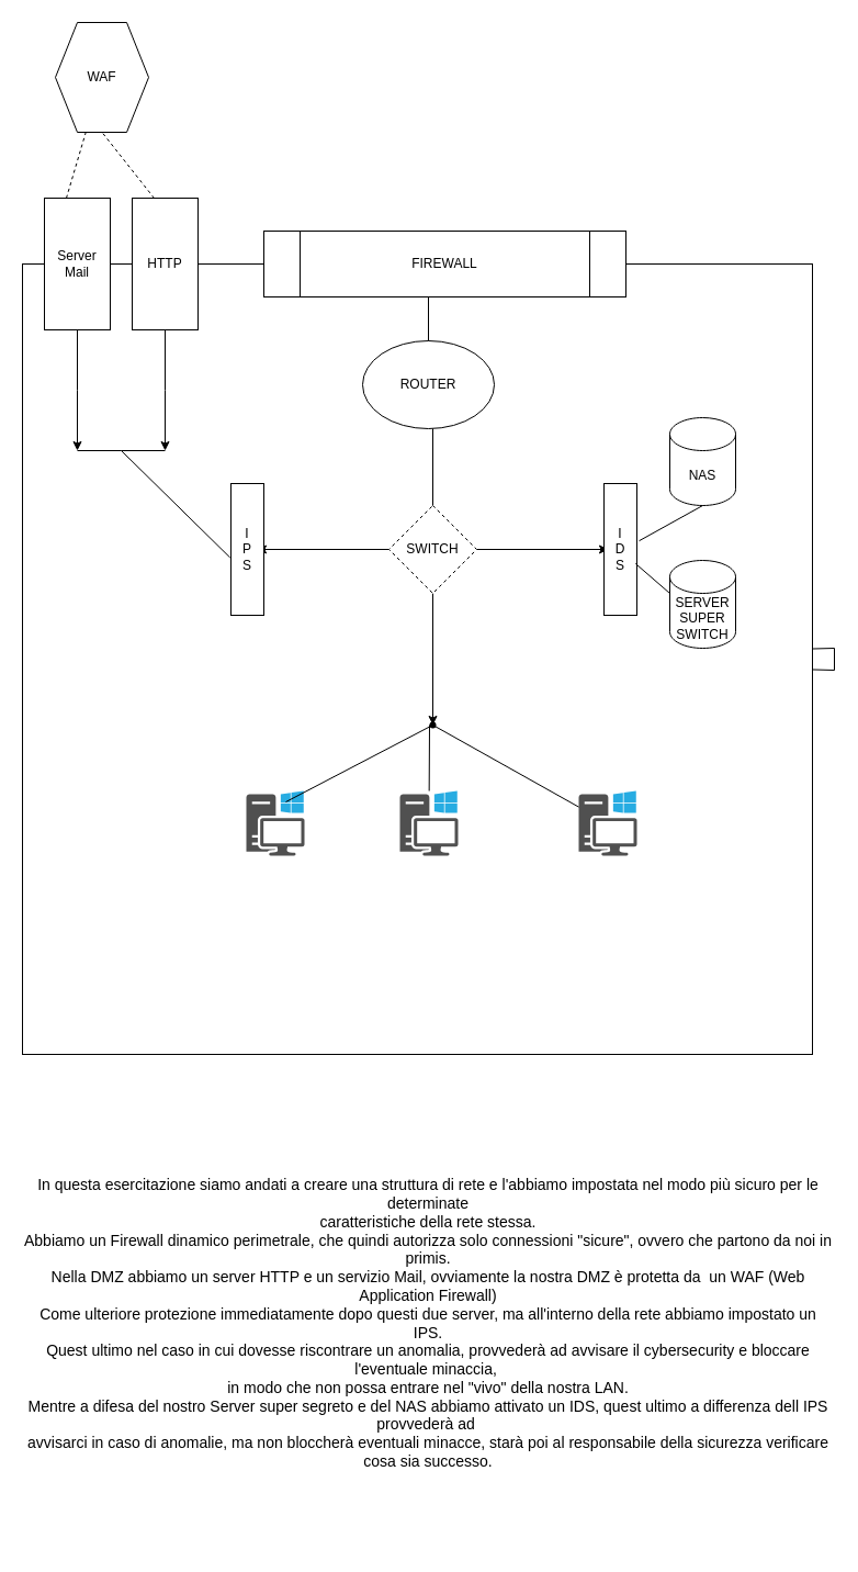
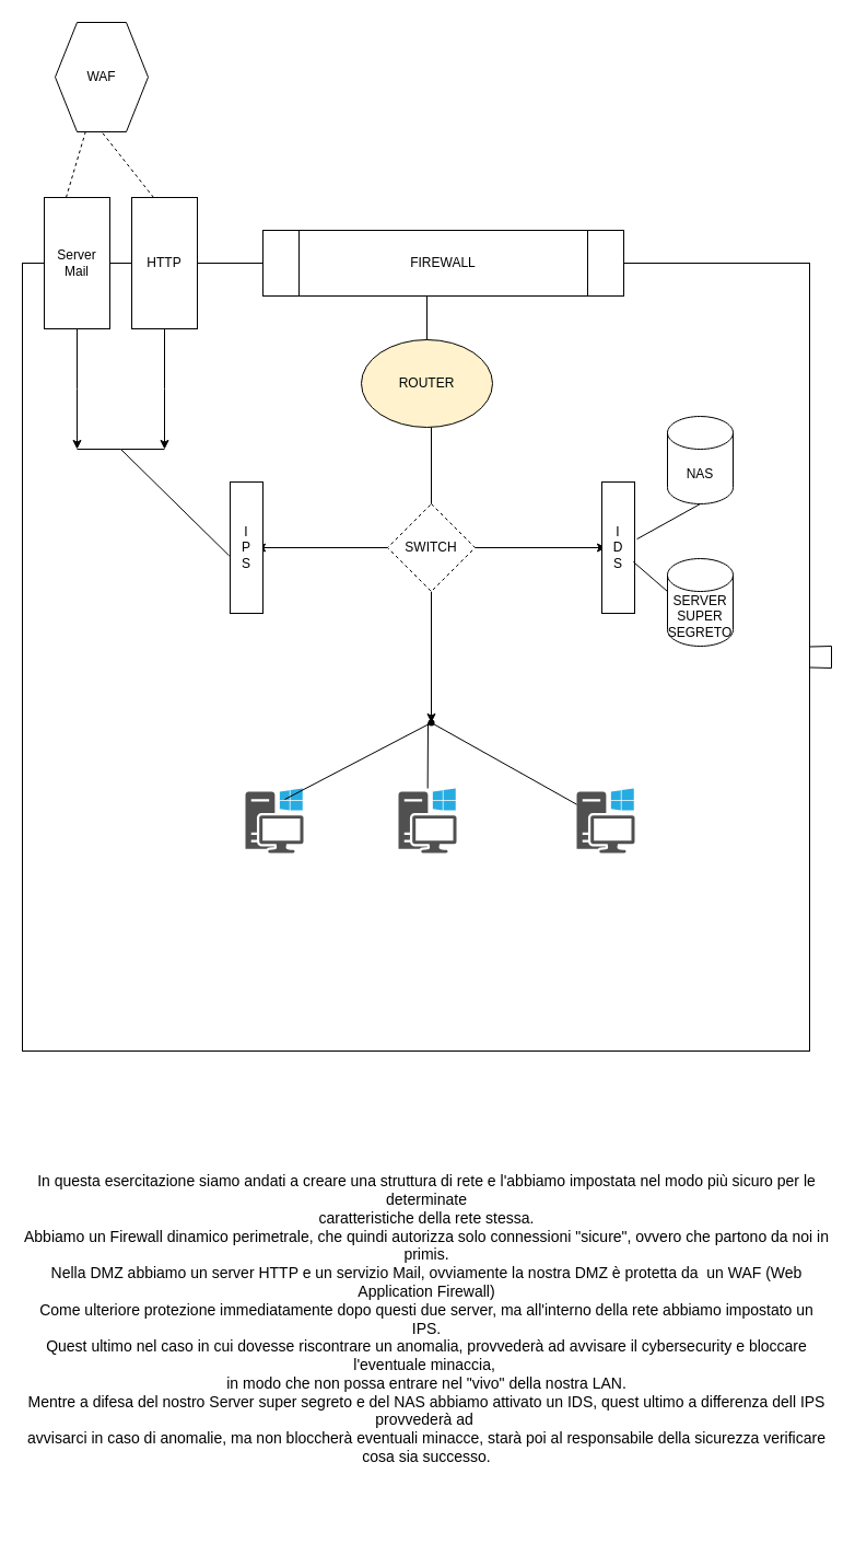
  <mxCell id="0" />
  <mxCell id="1" parent="0" />
  <mxCell id="2" value="" style="whiteSpace=wrap;html=1;aspect=fixed;" vertex="1" parent="1"><mxGeometry x="20" y="240" width="720" height="720" as="geometry" /></mxCell>
  <mxCell id="3" value="FIREWALL" style="shape=process;whiteSpace=wrap;html=1;backgroundOutline=1;" vertex="1" parent="1"><mxGeometry x="240" y="210" width="330" height="60" as="geometry" /></mxCell>
  <mxCell id="4" value="" style="edgeStyle=orthogonalEdgeStyle;rounded=0;orthogonalLoop=1;jettySize=auto;html=1;" edge="1" parent="1" source="5"><mxGeometry relative="1" as="geometry"><mxPoint x="70" y="410" as="targetPoint" /></mxGeometry></mxCell>
  <mxCell id="5" value="Server&lt;br&gt;Mail" style="rounded=0;whiteSpace=wrap;html=1;direction=south;" vertex="1" parent="1"><mxGeometry x="40" y="180" width="60" height="120" as="geometry" /></mxCell>
  <mxCell id="6" value="" style="edgeStyle=orthogonalEdgeStyle;rounded=0;orthogonalLoop=1;jettySize=auto;html=1;" edge="1" parent="1" source="7"><mxGeometry relative="1" as="geometry"><mxPoint x="150" y="410" as="targetPoint" /></mxGeometry></mxCell>
  <mxCell id="7" value="HTTP" style="rounded=0;whiteSpace=wrap;html=1;direction=south;" vertex="1" parent="1"><mxGeometry x="120" y="180" width="60" height="120" as="geometry" /></mxCell>
  <mxCell id="8" value="WAF" style="shape=hexagon;perimeter=hexagonPerimeter2;whiteSpace=wrap;html=1;fixedSize=1;" vertex="1" parent="1"><mxGeometry x="50" y="20" width="85" height="100" as="geometry" /></mxCell>
  <mxCell id="9" value="" style="endArrow=none;dashed=1;html=1;rounded=0;" edge="1" parent="1" target="8"><mxGeometry width="50" height="50" relative="1" as="geometry"><mxPoint x="60" y="180" as="sourcePoint" /><mxPoint x="110" y="130" as="targetPoint" /></mxGeometry></mxCell>
  <mxCell id="10" value="" style="endArrow=none;dashed=1;html=1;rounded=0;entryX=0.5;entryY=1;entryDx=0;entryDy=0;" edge="1" parent="1" target="8"><mxGeometry width="50" height="50" relative="1" as="geometry"><mxPoint x="140" y="180" as="sourcePoint" /><mxPoint x="190" y="130" as="targetPoint" /></mxGeometry></mxCell>
- <mxCell id="11" value="ROUTER" style="ellipse;whiteSpace=wrap;html=1;" vertex="1" parent="1"><mxGeometry x="330" y="310" width="120" height="80" as="geometry" /></mxCell>
+ <mxCell id="11" value="ROUTER" style="ellipse;whiteSpace=wrap;html=1;fillColor=#fff2cc;" vertex="1" parent="1"><mxGeometry x="330" y="310" width="120" height="80" as="geometry" /></mxCell>
  <mxCell id="12" value="" style="edgeStyle=orthogonalEdgeStyle;rounded=0;orthogonalLoop=1;jettySize=auto;html=1;" edge="1" parent="1" source="15" target="19"><mxGeometry relative="1" as="geometry" /></mxCell>
  <mxCell id="13" value="" style="edgeStyle=orthogonalEdgeStyle;rounded=0;orthogonalLoop=1;jettySize=auto;html=1;" edge="1" parent="1" source="15" target="20"><mxGeometry relative="1" as="geometry" /></mxCell>
  <mxCell id="14" value="" style="edgeStyle=orthogonalEdgeStyle;rounded=0;orthogonalLoop=1;jettySize=auto;html=1;" edge="1" parent="1" source="15" target="21"><mxGeometry relative="1" as="geometry" /></mxCell>
  <mxCell id="15" value="SWITCH" style="rhombus;whiteSpace=wrap;html=1;dashed=1;" vertex="1" parent="1"><mxGeometry x="354" y="460" width="80" height="80" as="geometry" /></mxCell>
  <mxCell id="16" value="NAS" style="shape=cylinder3;whiteSpace=wrap;html=1;boundedLbl=1;backgroundOutline=1;size=15;" vertex="1" parent="1"><mxGeometry x="610" y="380" width="60" height="80" as="geometry" /></mxCell>
- <mxCell id="17" value="SERVER&lt;br&gt;SUPER&lt;br&gt;SWITCH" style="shape=cylinder3;whiteSpace=wrap;html=1;boundedLbl=1;backgroundOutline=1;size=15;" vertex="1" parent="1"><mxGeometry x="610" y="510" width="60" height="80" as="geometry" /></mxCell>
+ <mxCell id="17" value="SERVER&lt;br&gt;SUPER&lt;br&gt;SEGRETO" style="shape=cylinder3;whiteSpace=wrap;html=1;boundedLbl=1;backgroundOutline=1;size=15;" vertex="1" parent="1"><mxGeometry x="610" y="510" width="60" height="80" as="geometry" /></mxCell>
  <mxCell id="18" value="" style="endArrow=none;html=1;rounded=0;exitX=0.5;exitY=0;exitDx=0;exitDy=0;" edge="1" parent="1" source="15"><mxGeometry width="50" height="50" relative="1" as="geometry"><mxPoint x="344" y="440" as="sourcePoint" /><mxPoint x="394" y="390" as="targetPoint" /></mxGeometry></mxCell>
  <mxCell id="19" value="" style="shape=waypoint;sketch=0;size=6;pointerEvents=1;points=[];fillColor=default;resizable=0;rotatable=0;perimeter=centerPerimeter;snapToPoint=1;" vertex="1" parent="1"><mxGeometry x="384" y="650" width="20" height="20" as="geometry" /></mxCell>
  <mxCell id="20" value="" style="shape=waypoint;sketch=0;size=6;pointerEvents=1;points=[];fillColor=default;resizable=0;rotatable=0;perimeter=centerPerimeter;snapToPoint=1;" vertex="1" parent="1"><mxGeometry x="544" y="490" width="20" height="20" as="geometry" /></mxCell>
  <mxCell id="21" value="" style="shape=waypoint;sketch=0;size=6;pointerEvents=1;points=[];fillColor=default;resizable=0;rotatable=0;perimeter=centerPerimeter;snapToPoint=1;" vertex="1" parent="1"><mxGeometry x="224" y="490" width="20" height="20" as="geometry" /></mxCell>
  <mxCell id="22" value="" style="endArrow=none;html=1;rounded=0;" edge="1" parent="1" source="2" target="2"><mxGeometry width="50" height="50" relative="1" as="geometry"><mxPoint x="330" y="540" as="sourcePoint" /><mxPoint x="380" y="490" as="targetPoint" /></mxGeometry></mxCell>
  <mxCell id="23" value="I&lt;br&gt;P&lt;br&gt;S" style="rounded=0;whiteSpace=wrap;html=1;direction=south;" vertex="1" parent="1"><mxGeometry x="210" y="440" width="30" height="120" as="geometry" /></mxCell>
  <mxCell id="24" value="" style="endArrow=none;html=1;rounded=0;" edge="1" parent="1"><mxGeometry width="50" height="50" relative="1" as="geometry"><mxPoint x="70" y="410.001" as="sourcePoint" /><mxPoint x="150" y="410" as="targetPoint" /><Array as="points"><mxPoint x="110" y="410" /></Array></mxGeometry></mxCell>
  <mxCell id="25" value="" style="endArrow=none;html=1;rounded=0;exitX=0.562;exitY=1.027;exitDx=0;exitDy=0;exitPerimeter=0;" edge="1" parent="1" source="23"><mxGeometry width="50" height="50" relative="1" as="geometry"><mxPoint x="60" y="460" as="sourcePoint" /><mxPoint x="110" y="410" as="targetPoint" /></mxGeometry></mxCell>
  <mxCell id="26" value="I&lt;br&gt;D&lt;br&gt;S" style="rounded=0;whiteSpace=wrap;html=1;direction=south;" vertex="1" parent="1"><mxGeometry x="550" y="440" width="30" height="120" as="geometry" /></mxCell>
  <mxCell id="27" value="" style="endArrow=none;html=1;rounded=0;exitX=0.435;exitY=-0.067;exitDx=0;exitDy=0;exitPerimeter=0;" edge="1" parent="1" source="26"><mxGeometry width="50" height="50" relative="1" as="geometry"><mxPoint x="590" y="510" as="sourcePoint" /><mxPoint x="640" y="460" as="targetPoint" /></mxGeometry></mxCell>
  <mxCell id="28" value="" style="endArrow=none;html=1;rounded=0;entryX=0.608;entryY=0.04;entryDx=0;entryDy=0;entryPerimeter=0;" edge="1" parent="1" target="26"><mxGeometry width="50" height="50" relative="1" as="geometry"><mxPoint x="610" y="540" as="sourcePoint" /><mxPoint x="570" y="570" as="targetPoint" /><Array as="points" /></mxGeometry></mxCell>
  <mxCell id="29" value="" style="endArrow=none;html=1;rounded=0;exitX=0.5;exitY=0;exitDx=0;exitDy=0;" edge="1" parent="1" source="11"><mxGeometry width="50" height="50" relative="1" as="geometry"><mxPoint x="340" y="320" as="sourcePoint" /><mxPoint x="390" y="270" as="targetPoint" /></mxGeometry></mxCell>
  <mxCell id="30" value="" style="sketch=0;pointerEvents=1;shadow=0;dashed=0;html=1;strokeColor=none;fillColor=#505050;labelPosition=center;verticalLabelPosition=bottom;verticalAlign=top;outlineConnect=0;align=center;shape=mxgraph.office.devices.workstation_pc;" vertex="1" parent="1"><mxGeometry x="224" y="720" width="53" height="59" as="geometry" /></mxCell>
  <mxCell id="31" value="" style="sketch=0;pointerEvents=1;shadow=0;dashed=0;html=1;strokeColor=none;fillColor=#505050;labelPosition=center;verticalLabelPosition=bottom;verticalAlign=top;outlineConnect=0;align=center;shape=mxgraph.office.devices.workstation_pc;" vertex="1" parent="1"><mxGeometry x="364" y="720" width="53" height="59" as="geometry" /></mxCell>
  <mxCell id="32" value="" style="sketch=0;pointerEvents=1;shadow=0;dashed=0;html=1;strokeColor=none;fillColor=#505050;labelPosition=center;verticalLabelPosition=bottom;verticalAlign=top;outlineConnect=0;align=center;shape=mxgraph.office.devices.workstation_pc;" vertex="1" parent="1"><mxGeometry x="527" y="720" width="53" height="59" as="geometry" /></mxCell>
  <mxCell id="33" value="" style="endArrow=none;html=1;rounded=0;" edge="1" parent="1" target="19"><mxGeometry width="50" height="50" relative="1" as="geometry"><mxPoint x="260" y="730" as="sourcePoint" /><mxPoint x="310" y="680" as="targetPoint" /></mxGeometry></mxCell>
  <mxCell id="34" value="" style="endArrow=none;html=1;rounded=0;" edge="1" parent="1" target="31"><mxGeometry width="50" height="50" relative="1" as="geometry"><mxPoint x="391" y="660" as="sourcePoint" /><mxPoint x="450" y="610" as="targetPoint" /></mxGeometry></mxCell>
  <mxCell id="35" value="" style="endArrow=none;html=1;rounded=0;exitX=0.94;exitY=0.63;exitDx=0;exitDy=0;exitPerimeter=0;" edge="1" parent="1" source="19" target="32"><mxGeometry width="50" height="50" relative="1" as="geometry"><mxPoint x="410" y="690" as="sourcePoint" /><mxPoint x="460" y="640" as="targetPoint" /></mxGeometry></mxCell>
  <mxCell id="36" value="&lt;font style=&quot;font-size: 14px;&quot;&gt;In questa esercitazione siamo andati a creare una struttura di rete e l'abbiamo impostata nel modo più sicuro per le determinate&lt;br&gt;caratteristiche della rete stessa.&lt;br&gt;Abbiamo un Firewall dinamico perimetrale, che quindi autorizza solo connessioni &quot;sicure&quot;, ovvero che partono da noi in primis.&lt;br&gt;Nella DMZ abbiamo un server HTTP e un servizio Mail, ovviamente la nostra DMZ è protetta da&amp;nbsp; un WAF (Web Application Firewall)&lt;br&gt;Come ulteriore protezione immediatamente dopo questi due server, ma all'interno della rete abbiamo impostato un IPS.&lt;br&gt;Quest ultimo nel caso in cui dovesse riscontrare un anomalia, provvederà ad avvisare il cybersecurity e bloccare l'eventuale minaccia,&amp;nbsp;&lt;br&gt;in modo che non possa entrare nel &quot;vivo&quot; della nostra LAN.&lt;br&gt;Mentre a difesa del nostro Server super segreto e del NAS abbiamo attivato un IDS, quest ultimo a differenza dell IPS provvederà ad&amp;nbsp;&lt;br&gt;avvisarci in caso di anomalie, ma non bloccherà eventuali minacce, starà poi al responsabile della sicurezza verificare cosa sia successo.&lt;/font&gt;" style="text;strokeColor=none;align=center;fillColor=none;html=1;verticalAlign=middle;whiteSpace=wrap;rounded=0;" vertex="1" parent="1"><mxGeometry x="20" y="1000" width="740" height="410" as="geometry" /></mxCell>
